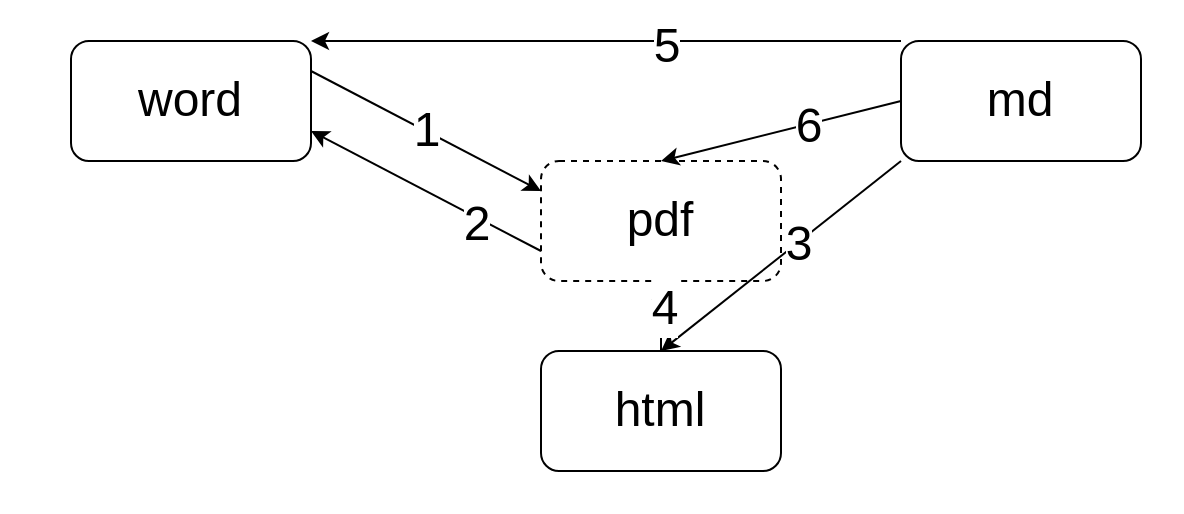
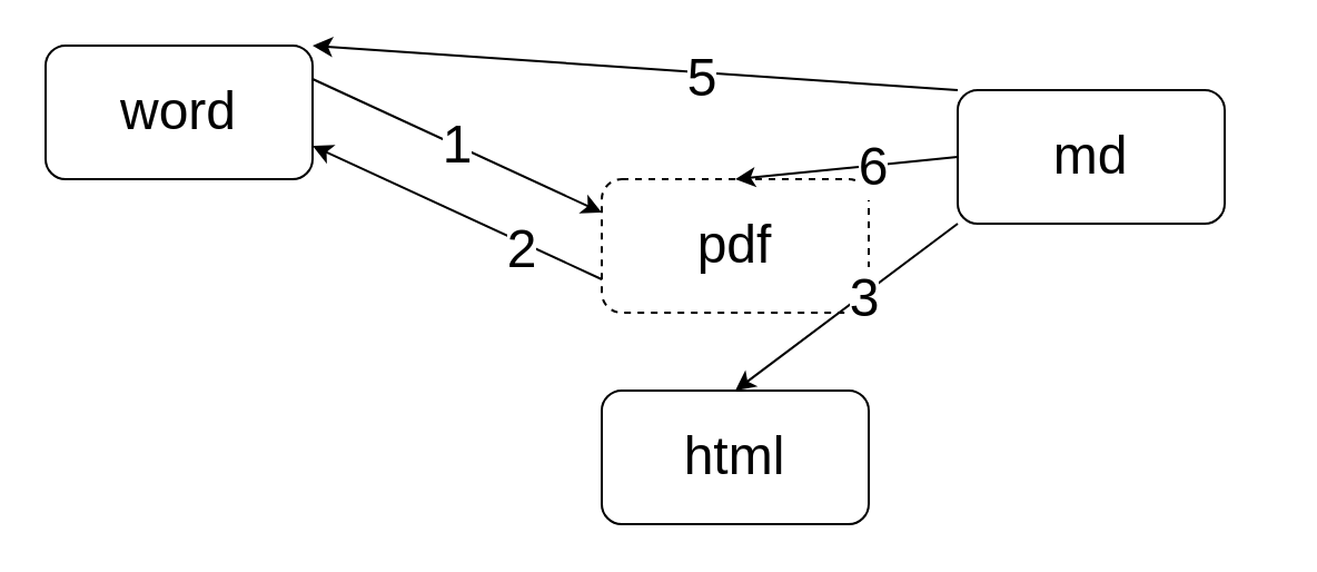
  <mxCell id="0" />
  <mxCell id="1" parent="0" />
  <mxCell id="2" value="1" style="edgeStyle=none;html=1;exitX=1;exitY=0.25;exitDx=0;exitDy=0;entryX=0;entryY=0.25;entryDx=0;entryDy=0;fontSize=24;" edge="1" parent="1" source="3" target="6"><mxGeometry relative="1" as="geometry" /></mxCell>
- <mxCell id="3" value="&lt;font style=&quot;font-size: 24px&quot;&gt;word&lt;/font&gt;" style="rounded=1;whiteSpace=wrap;html=1;" vertex="1" parent="1"><mxGeometry x="35" y="20" width="120" height="60" as="geometry" /></mxCell>
+ <mxCell id="3" value="&lt;font style=&quot;font-size: 24px&quot;&gt;word&lt;/font&gt;" style="rounded=1;whiteSpace=wrap;html=1;" vertex="1" parent="1"><mxGeometry x="20" y="20" width="120" height="60" as="geometry" /></mxCell>
  <mxCell id="4" style="edgeStyle=none;html=1;exitX=0;exitY=0.75;exitDx=0;exitDy=0;entryX=1;entryY=0.75;entryDx=0;entryDy=0;fontSize=24;" edge="1" parent="1" source="6" target="3"><mxGeometry relative="1" as="geometry" /></mxCell>
  <mxCell id="5" value="2" style="edgeLabel;html=1;align=center;verticalAlign=middle;resizable=0;points=[];fontSize=24;" vertex="1" connectable="0" parent="4"><mxGeometry x="-0.46" y="3" relative="1" as="geometry"><mxPoint as="offset" /></mxGeometry></mxCell>
  <mxCell id="6" value="&lt;font style=&quot;font-size: 24px&quot;&gt;pdf&lt;/font&gt;" style="rounded=1;whiteSpace=wrap;html=1;dashed=1;" vertex="1" parent="1"><mxGeometry x="270" y="80" width="120" height="60" as="geometry" /></mxCell>
  <mxCell id="7" style="edgeStyle=none;html=1;exitX=0;exitY=1;exitDx=0;exitDy=0;entryX=0.5;entryY=0;entryDx=0;entryDy=0;fontSize=24;" edge="1" parent="1" source="13" target="16"><mxGeometry relative="1" as="geometry" /></mxCell>
  <mxCell id="8" value="3" style="edgeLabel;html=1;align=center;verticalAlign=middle;resizable=0;points=[];fontSize=24;" vertex="1" connectable="0" parent="7"><mxGeometry x="-0.136" y="1" relative="1" as="geometry"><mxPoint as="offset" /></mxGeometry></mxCell>
  <mxCell id="9" style="edgeStyle=none;html=1;exitX=0;exitY=0;exitDx=0;exitDy=0;entryX=1;entryY=0;entryDx=0;entryDy=0;fontSize=24;" edge="1" parent="1" source="13" target="3"><mxGeometry relative="1" as="geometry" /></mxCell>
  <mxCell id="10" value="5" style="edgeLabel;html=1;align=center;verticalAlign=middle;resizable=0;points=[];fontSize=24;" vertex="1" connectable="0" parent="9"><mxGeometry x="-0.199" y="2" relative="1" as="geometry"><mxPoint as="offset" /></mxGeometry></mxCell>
  <mxCell id="11" style="edgeStyle=none;html=1;exitX=0;exitY=0.5;exitDx=0;exitDy=0;entryX=0.5;entryY=0;entryDx=0;entryDy=0;fontSize=24;" edge="1" parent="1" source="13" target="6"><mxGeometry relative="1" as="geometry" /></mxCell>
  <mxCell id="12" value="6" style="edgeLabel;html=1;align=center;verticalAlign=middle;resizable=0;points=[];fontSize=24;" vertex="1" connectable="0" parent="11"><mxGeometry x="-0.227" y="1" relative="1" as="geometry"><mxPoint as="offset" /></mxGeometry></mxCell>
- <mxCell id="13" value="&lt;font style=&quot;font-size: 24px&quot;&gt;md&lt;/font&gt;" style="rounded=1;whiteSpace=wrap;html=1;" vertex="1" parent="1"><mxGeometry x="450" y="20" width="120" height="60" as="geometry" /></mxCell>
- <mxCell id="14" style="edgeStyle=none;html=1;exitX=0.5;exitY=0;exitDx=0;exitDy=0;entryX=0.5;entryY=1;entryDx=0;entryDy=0;fontSize=24;" edge="1" parent="1" source="16" target="6"><mxGeometry relative="1" as="geometry" /></mxCell>
- <mxCell id="15" value="4" style="edgeLabel;html=1;align=center;verticalAlign=middle;resizable=0;points=[];fontSize=24;" vertex="1" connectable="0" parent="14"><mxGeometry x="0.266" y="-1" relative="1" as="geometry"><mxPoint as="offset" /></mxGeometry></mxCell>
+ <mxCell id="13" value="&lt;font style=&quot;font-size: 24px&quot;&gt;md&lt;/font&gt;" style="rounded=1;whiteSpace=wrap;html=1;" vertex="1" parent="1"><mxGeometry x="430" y="40" width="120" height="60" as="geometry" /></mxCell>
  <mxCell id="16" value="&lt;font style=&quot;font-size: 24px&quot;&gt;html&lt;/font&gt;" style="rounded=1;whiteSpace=wrap;html=1;" vertex="1" parent="1"><mxGeometry x="270" y="175" width="120" height="60" as="geometry" /></mxCell>
